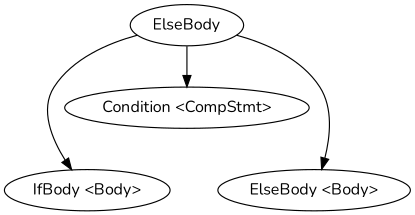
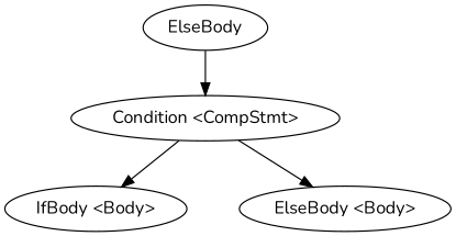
  digraph {
    fontname=Nunito
    node [fontname=Nunito]
    edge [fontname=Nunito]
    n1 [label=ElseBody]
    "Condition <CompStmt>"
    "IfBody <Body>"
    "ElseBody <Body>"
    n1 -> "Condition <CompStmt>"
-   n1 -> "IfBody <Body>"
-   n1 -> "ElseBody <Body>"
+   "Condition <CompStmt>" -> "IfBody <Body>"
+   "Condition <CompStmt>" -> "ElseBody <Body>"
  }
